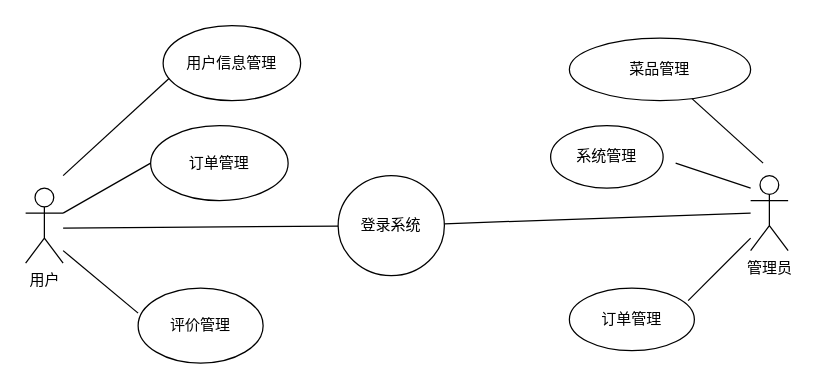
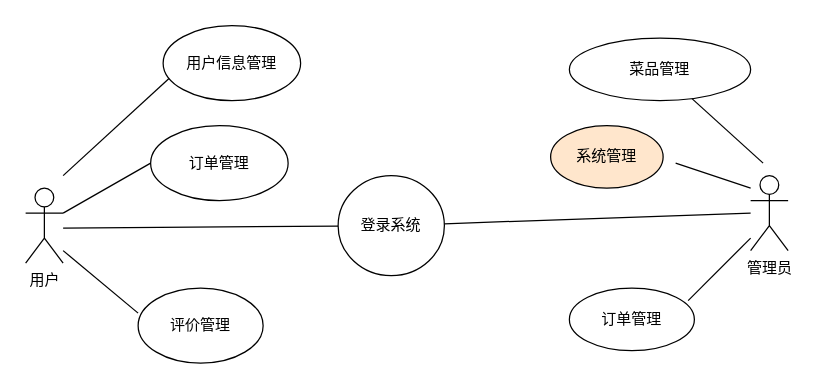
  <mxCell id="0" />
  <mxCell id="1" parent="0" />
  <mxCell id="2" value="用户" style="shape=umlActor;verticalLabelPosition=bottom;verticalAlign=top;html=1;outlineConnect=0;" vertex="1" parent="1"><mxGeometry x="20" y="150" width="30" height="60" as="geometry" /></mxCell>
  <mxCell id="3" value="管理员" style="shape=umlActor;verticalLabelPosition=bottom;verticalAlign=top;html=1;outlineConnect=0;" vertex="1" parent="1"><mxGeometry x="600" y="140" width="30" height="60" as="geometry" /></mxCell>
  <mxCell id="4" value="" style="endArrow=none;html=1;" edge="1" parent="1"><mxGeometry width="50" height="50" relative="1" as="geometry"><mxPoint x="50" y="200" as="sourcePoint" /><mxPoint x="110" y="250" as="targetPoint" /></mxGeometry></mxCell>
  <mxCell id="5" value="" style="endArrow=none;html=1;" edge="1" parent="1" target="7"><mxGeometry width="50" height="50" relative="1" as="geometry"><mxPoint x="50" y="182" as="sourcePoint" /><mxPoint x="100" y="140" as="targetPoint" /></mxGeometry></mxCell>
  <mxCell id="6" value="" style="endArrow=none;html=1;" edge="1" parent="1"><mxGeometry width="50" height="50" relative="1" as="geometry"><mxPoint x="50" y="140" as="sourcePoint" /><mxPoint x="134.71" y="62.349" as="targetPoint" /></mxGeometry></mxCell>
  <mxCell id="7" value="登录系统" style="ellipse;whiteSpace=wrap;html=1;" vertex="1" parent="1"><mxGeometry x="270" y="140" width="85" height="80" as="geometry" /></mxCell>
  <mxCell id="8" value="" style="endArrow=none;html=1;" edge="1" parent="1"><mxGeometry width="50" height="50" relative="1" as="geometry"><mxPoint x="50" y="170" as="sourcePoint" /><mxPoint x="120" y="130" as="targetPoint" /></mxGeometry></mxCell>
  <mxCell id="9" value="订单管理" style="ellipse;whiteSpace=wrap;html=1;" vertex="1" parent="1"><mxGeometry x="120" y="100" width="110" height="60" as="geometry" /></mxCell>
  <mxCell id="10" value="评价管理" style="ellipse;whiteSpace=wrap;html=1;" vertex="1" parent="1"><mxGeometry x="110" y="230" width="100" height="60" as="geometry" /></mxCell>
  <mxCell id="11" value="用户信息管理" style="ellipse;whiteSpace=wrap;html=1;" vertex="1" parent="1"><mxGeometry x="130" y="20" width="110" height="60" as="geometry" /></mxCell>
  <mxCell id="12" value="" style="endArrow=none;html=1;" edge="1" parent="1" source="7"><mxGeometry width="50" height="50" relative="1" as="geometry"><mxPoint x="440" y="170" as="sourcePoint" /><mxPoint x="600" y="170" as="targetPoint" /></mxGeometry></mxCell>
  <mxCell id="13" value="菜品管理" style="ellipse;whiteSpace=wrap;html=1;" vertex="1" parent="1"><mxGeometry x="455" y="30" width="145" height="50" as="geometry" /></mxCell>
- <mxCell id="14" value="系统管理" style="ellipse;whiteSpace=wrap;html=1;" vertex="1" parent="1"><mxGeometry x="440" y="100" width="90" height="50" as="geometry" /></mxCell>
+ <mxCell id="14" value="系统管理" style="ellipse;whiteSpace=wrap;html=1;fillColor=#ffe6cc;" vertex="1" parent="1"><mxGeometry x="440" y="100" width="90" height="50" as="geometry" /></mxCell>
  <mxCell id="15" value="订单管理" style="ellipse;whiteSpace=wrap;html=1;" vertex="1" parent="1"><mxGeometry x="455" y="230" width="100" height="50" as="geometry" /></mxCell>
  <mxCell id="16" value="" style="endArrow=none;html=1;" edge="1" parent="1"><mxGeometry width="50" height="50" relative="1" as="geometry"><mxPoint x="550" y="240" as="sourcePoint" /><mxPoint x="600" y="190" as="targetPoint" /></mxGeometry></mxCell>
  <mxCell id="17" value="" style="endArrow=none;html=1;" edge="1" parent="1" source="13"><mxGeometry width="50" height="50" relative="1" as="geometry"><mxPoint x="550" y="60" as="sourcePoint" /><mxPoint x="610" y="130" as="targetPoint" /></mxGeometry></mxCell>
  <mxCell id="18" value="" style="endArrow=none;html=1;" edge="1" parent="1"><mxGeometry width="50" height="50" relative="1" as="geometry"><mxPoint x="540" y="130" as="sourcePoint" /><mxPoint x="600" y="150" as="targetPoint" /></mxGeometry></mxCell>
